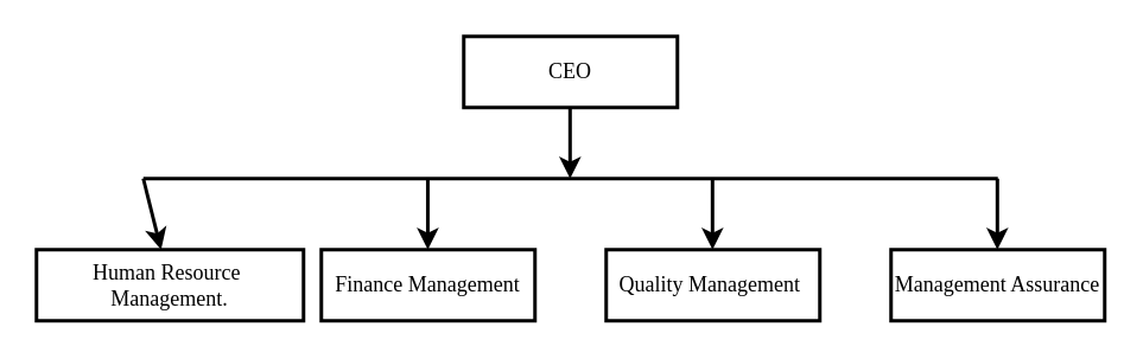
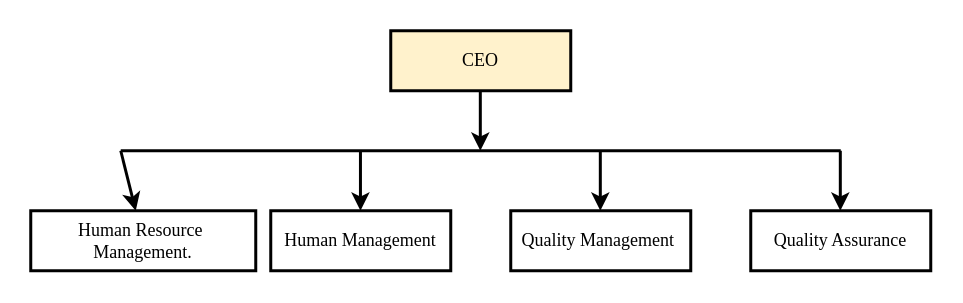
  <mxCell id="0" />
  <mxCell id="1" parent="0" />
- <mxCell id="2" value="&lt;font face=&quot;Times New Roman&quot;&gt;CEO&lt;/font&gt;" style="rounded=0;whiteSpace=wrap;html=1;strokeWidth=2;" vertex="1" parent="1"><mxGeometry x="260" y="20" width="120" height="40" as="geometry" /></mxCell>
+ <mxCell id="2" value="&lt;font face=&quot;Times New Roman&quot;&gt;CEO&lt;/font&gt;" style="rounded=0;whiteSpace=wrap;html=1;strokeWidth=2;fillColor=#fff2cc;" vertex="1" parent="1"><mxGeometry x="260" y="20" width="120" height="40" as="geometry" /></mxCell>
  <mxCell id="3" value="&lt;font face=&quot;Times New Roman&quot;&gt;Human Resource&amp;nbsp;&lt;br&gt;Management.&lt;/font&gt;" style="rounded=0;whiteSpace=wrap;html=1;strokeWidth=2;" vertex="1" parent="1"><mxGeometry x="20" y="140" width="150" height="40" as="geometry" /></mxCell>
- <mxCell id="4" value="&lt;span style=&quot;font-family: &amp;quot;Times New Roman&amp;quot;;&quot;&gt;Finance Management&lt;/span&gt;" style="rounded=0;whiteSpace=wrap;html=1;strokeWidth=2;" vertex="1" parent="1"><mxGeometry x="180" y="140" width="120" height="40" as="geometry" /></mxCell>
+ <mxCell id="4" value="&lt;span style=&quot;font-family: &amp;quot;Times New Roman&amp;quot;;&quot;&gt;Human Management&lt;/span&gt;" style="rounded=0;whiteSpace=wrap;html=1;strokeWidth=2;" vertex="1" parent="1"><mxGeometry x="180" y="140" width="120" height="40" as="geometry" /></mxCell>
  <mxCell id="5" value="&lt;span style=&quot;font-family: &amp;quot;Times New Roman&amp;quot;;&quot;&gt;Quality Management&amp;nbsp;&lt;/span&gt;" style="rounded=0;whiteSpace=wrap;html=1;strokeWidth=2;" vertex="1" parent="1"><mxGeometry x="340" y="140" width="120" height="40" as="geometry" /></mxCell>
- <mxCell id="6" value="&lt;span style=&quot;font-family: &amp;quot;Times New Roman&amp;quot;;&quot;&gt;Management Assurance&lt;/span&gt;" style="rounded=0;whiteSpace=wrap;html=1;strokeWidth=2;" vertex="1" parent="1"><mxGeometry x="500" y="140" width="120" height="40" as="geometry" /></mxCell>
+ <mxCell id="6" value="&lt;span style=&quot;font-family: &amp;quot;Times New Roman&amp;quot;;&quot;&gt;Quality Assurance&lt;/span&gt;" style="rounded=0;whiteSpace=wrap;html=1;strokeWidth=2;" vertex="1" parent="1"><mxGeometry x="500" y="140" width="120" height="40" as="geometry" /></mxCell>
  <mxCell id="7" value="" style="endArrow=none;html=1;rounded=0;strokeWidth=2;" edge="1" parent="1"><mxGeometry width="50" height="50" relative="1" as="geometry"><mxPoint x="80" y="100" as="sourcePoint" /><mxPoint x="560" y="100" as="targetPoint" /><Array as="points"><mxPoint x="320" y="100" /></Array></mxGeometry></mxCell>
  <mxCell id="8" value="" style="endArrow=classic;html=1;rounded=0;strokeWidth=2;" edge="1" parent="1" target="3"><mxGeometry width="50" height="50" relative="1" as="geometry"><mxPoint x="80" y="100" as="sourcePoint" /><mxPoint x="350" y="310" as="targetPoint" /></mxGeometry></mxCell>
  <mxCell id="9" value="" style="endArrow=classic;html=1;rounded=0;strokeWidth=2;" edge="1" parent="1"><mxGeometry width="50" height="50" relative="1" as="geometry"><mxPoint x="239.8" y="100" as="sourcePoint" /><mxPoint x="239.8" y="140" as="targetPoint" /></mxGeometry></mxCell>
  <mxCell id="10" value="" style="endArrow=classic;html=1;rounded=0;strokeWidth=2;" edge="1" parent="1"><mxGeometry width="50" height="50" relative="1" as="geometry"><mxPoint x="399.71" y="100" as="sourcePoint" /><mxPoint x="399.71" y="140" as="targetPoint" /></mxGeometry></mxCell>
  <mxCell id="11" value="" style="endArrow=classic;html=1;rounded=0;strokeWidth=2;" edge="1" parent="1"><mxGeometry width="50" height="50" relative="1" as="geometry"><mxPoint x="559.71" y="100" as="sourcePoint" /><mxPoint x="559.71" y="140" as="targetPoint" /></mxGeometry></mxCell>
  <mxCell id="12" value="" style="endArrow=classic;html=1;rounded=0;strokeWidth=2;" edge="1" parent="1"><mxGeometry width="50" height="50" relative="1" as="geometry"><mxPoint x="319.71" y="60" as="sourcePoint" /><mxPoint x="319.71" y="100" as="targetPoint" /></mxGeometry></mxCell>
